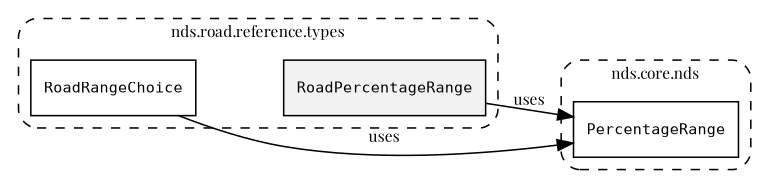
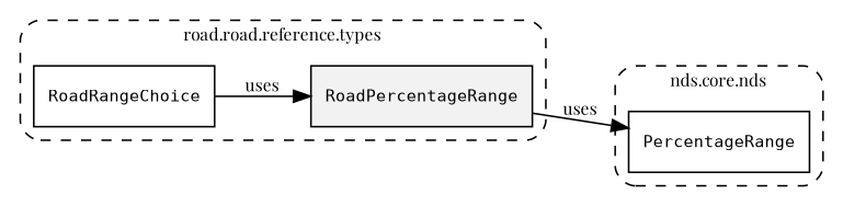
  digraph {
    fontname="Playfair Display"
    fontsize=10
    rankdir=LR
    node [fontname="Playfair Display" fontsize=10 shape=box]
    edge [fontname="Playfair Display" fontsize=10]
    n1 [fillcolor="#0000000D" label=<<font face="monospace"><table align="center" border="0" cellspacing="0" cellpadding="0"><tr><td href="../../../content/packages/nds.road.reference.types.html#Subtype-RoadPercentageRange" title="Subtype defined in nds.road.reference.types">RoadPercentageRange</td></tr></table></font>> style=filled]
    n2 [label=<<font face="monospace"><table align="center" border="0" cellspacing="0" cellpadding="0"><tr><td href="../../../content/packages/nds.road.reference.types.html#Choice-RoadRangeChoice" title="Choice defined in nds.road.reference.types">RoadRangeChoice</td></tr></table></font>>]
    n3 [label=<<font face="monospace"><table align="center" border="0" cellspacing="0" cellpadding="0"><tr><td href="../../../content/packages/nds.core.types.html#Structure-PercentageRange" title="Structure defined in nds.core.types">PercentageRange</td></tr></table></font>>]
    subgraph cluster_1 {
-     label="nds.road.reference.types"
+     label="road.road.reference.types"
      style="dashed, rounded"
      n1
      n2
    }
    subgraph cluster_2 {
      label="nds.core.nds"
      style="dashed, rounded"
      n3
    }
    n1 -> n3 [label=uses]
-   n2 -> n3 [label=uses]
+   n2 -> n1 [label=uses]
  }
